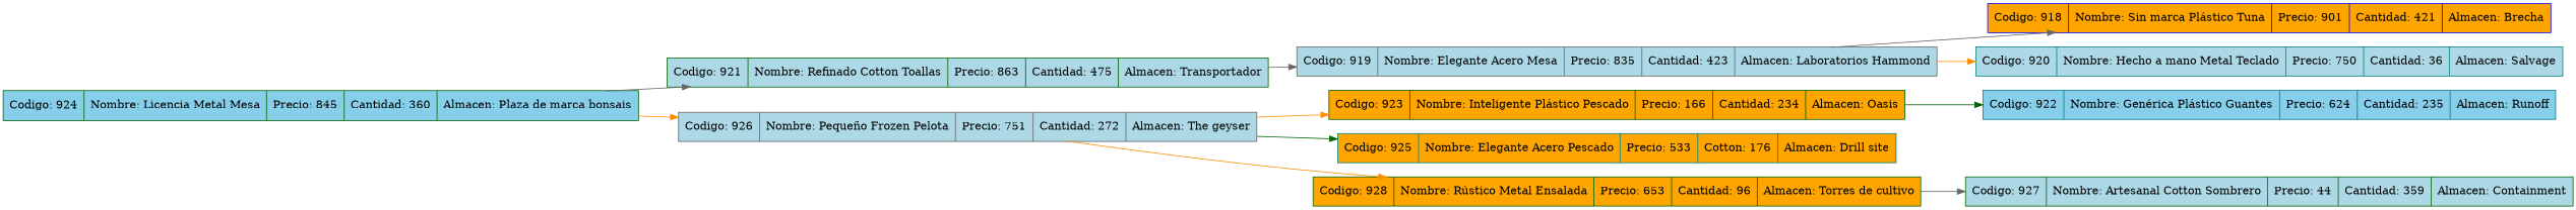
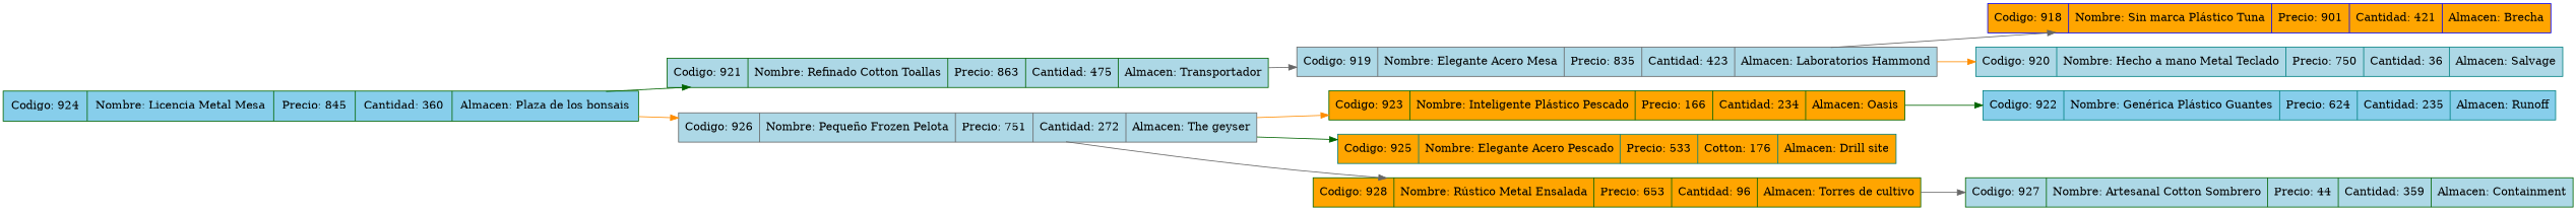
  digraph {
    rankdir=LR
    node [color=darkgreen fillcolor=lightblue shape=record style=filled]
    edge [color=gray40]
-   n1 [fillcolor=skyblue label="{ Codigo: 924 | Nombre: Licencia Metal Mesa | Precio: 845 | Cantidad: 360 | Almacen: Plaza de marca bonsais}"]
+   n1 [fillcolor=skyblue label="{ Codigo: 924 | Nombre: Licencia Metal Mesa | Precio: 845 | Cantidad: 360 | Almacen: Plaza de los bonsais}"]
    n2 [label="{ Codigo: 921 | Nombre: Refinado Cotton Toallas | Precio: 863 | Cantidad: 475 | Almacen: Transportador}"]
    n3 [color=gray40 label="{ Codigo: 926 | Nombre: Pequeño Frozen Pelota | Precio: 751 | Cantidad: 272 | Almacen: The geyser}"]
    n4 [color=gray40 label="{ Codigo: 919 | Nombre: Elegante Acero Mesa | Precio: 835 | Cantidad: 423 | Almacen: Laboratorios Hammond}"]
    n5 [fillcolor=orange label="{ Codigo: 923 | Nombre: Inteligente Plástico Pescado | Precio: 166 | Cantidad: 234 | Almacen: Oasis}"]
    n6 [color=teal fillcolor=orange label="{ Codigo: 925 | Nombre: Elegante Acero Pescado | Precio: 533 | Cotton: 176 | Almacen: Drill site}"]
    n7 [fillcolor=orange label="{ Codigo: 928 | Nombre: Rústico Metal Ensalada | Precio: 653 | Cantidad: 96 | Almacen: Torres de cultivo}"]
    n8 [color=blue fillcolor=orange label="{ Codigo: 918 | Nombre: Sin marca Plástico Tuna | Precio: 901 | Cantidad: 421 | Almacen: Brecha}"]
    n9 [color=teal label="{ Codigo: 920 | Nombre: Hecho a mano Metal Teclado | Precio: 750 | Cantidad: 36 | Almacen: Salvage}"]
    n10 [color=teal fillcolor=skyblue label="{ Codigo: 922 | Nombre: Genérica Plástico Guantes | Precio: 624 | Cantidad: 235 | Almacen: Runoff}"]
    n11 [label="{ Codigo: 927 | Nombre: Artesanal Cotton Sombrero | Precio: 44 | Cantidad: 359 | Almacen: Containment}"]
-   n1 -> n2
+   n1 -> n2 [color=darkgreen]
    n1 -> n3 [color=darkorange]
    n2 -> n4
    n3 -> n5 [color=darkorange]
    n3 -> n6 [color=darkgreen]
-   n3 -> n7 [color=darkorange]
+   n3 -> n7
    n4 -> n8
    n4 -> n9 [color=darkorange]
    n5 -> n10 [color=darkgreen]
    n7 -> n11
  }
